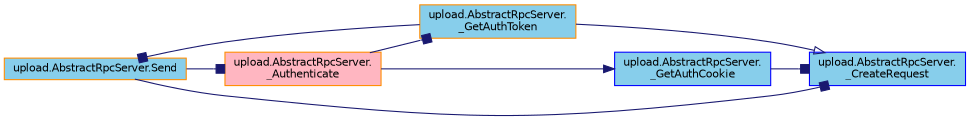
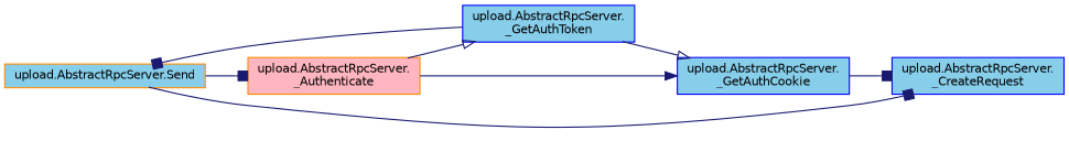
  digraph {
    rankdir=LR
    node [color=blue fillcolor=skyblue fontname=Helvetica fontsize=10 shape=record style=filled]
    edge [arrowhead=box color=midnightblue fontname=Helvetica fontsize=10 labelfontname=Helvetica labelfontsize=10 style=solid]
    n1 [color=darkorange fontcolor=black height=0.2 label="upload.AbstractRpcServer.Send" width=0.4]
    n2 [color=darkorange fillcolor=lightpink height=0.2 label="upload.AbstractRpcServer.\l_Authenticate" width=0.4]
    n3 [height=0.2 label="upload.AbstractRpcServer.\l_CreateRequest" width=0.4]
-   n4 [color=darkorange height=0.2 label="upload.AbstractRpcServer.\l_GetAuthToken" width=0.4]
+   n4 [height=0.2 label="upload.AbstractRpcServer.\l_GetAuthToken" width=0.4]
    n5 [height=0.2 label="upload.AbstractRpcServer.\l_GetAuthCookie" width=0.4]
    n1 -> n2
    n1 -> n3
-   n2 -> n4
+   n2 -> n4 [arrowhead=onormal]
    n2 -> n5 [arrowhead=normal]
    n4 -> n1
-   n4 -> n3 [arrowhead=onormal]
+   n4 -> n5 [arrowhead=onormal]
    n5 -> n3
  }
